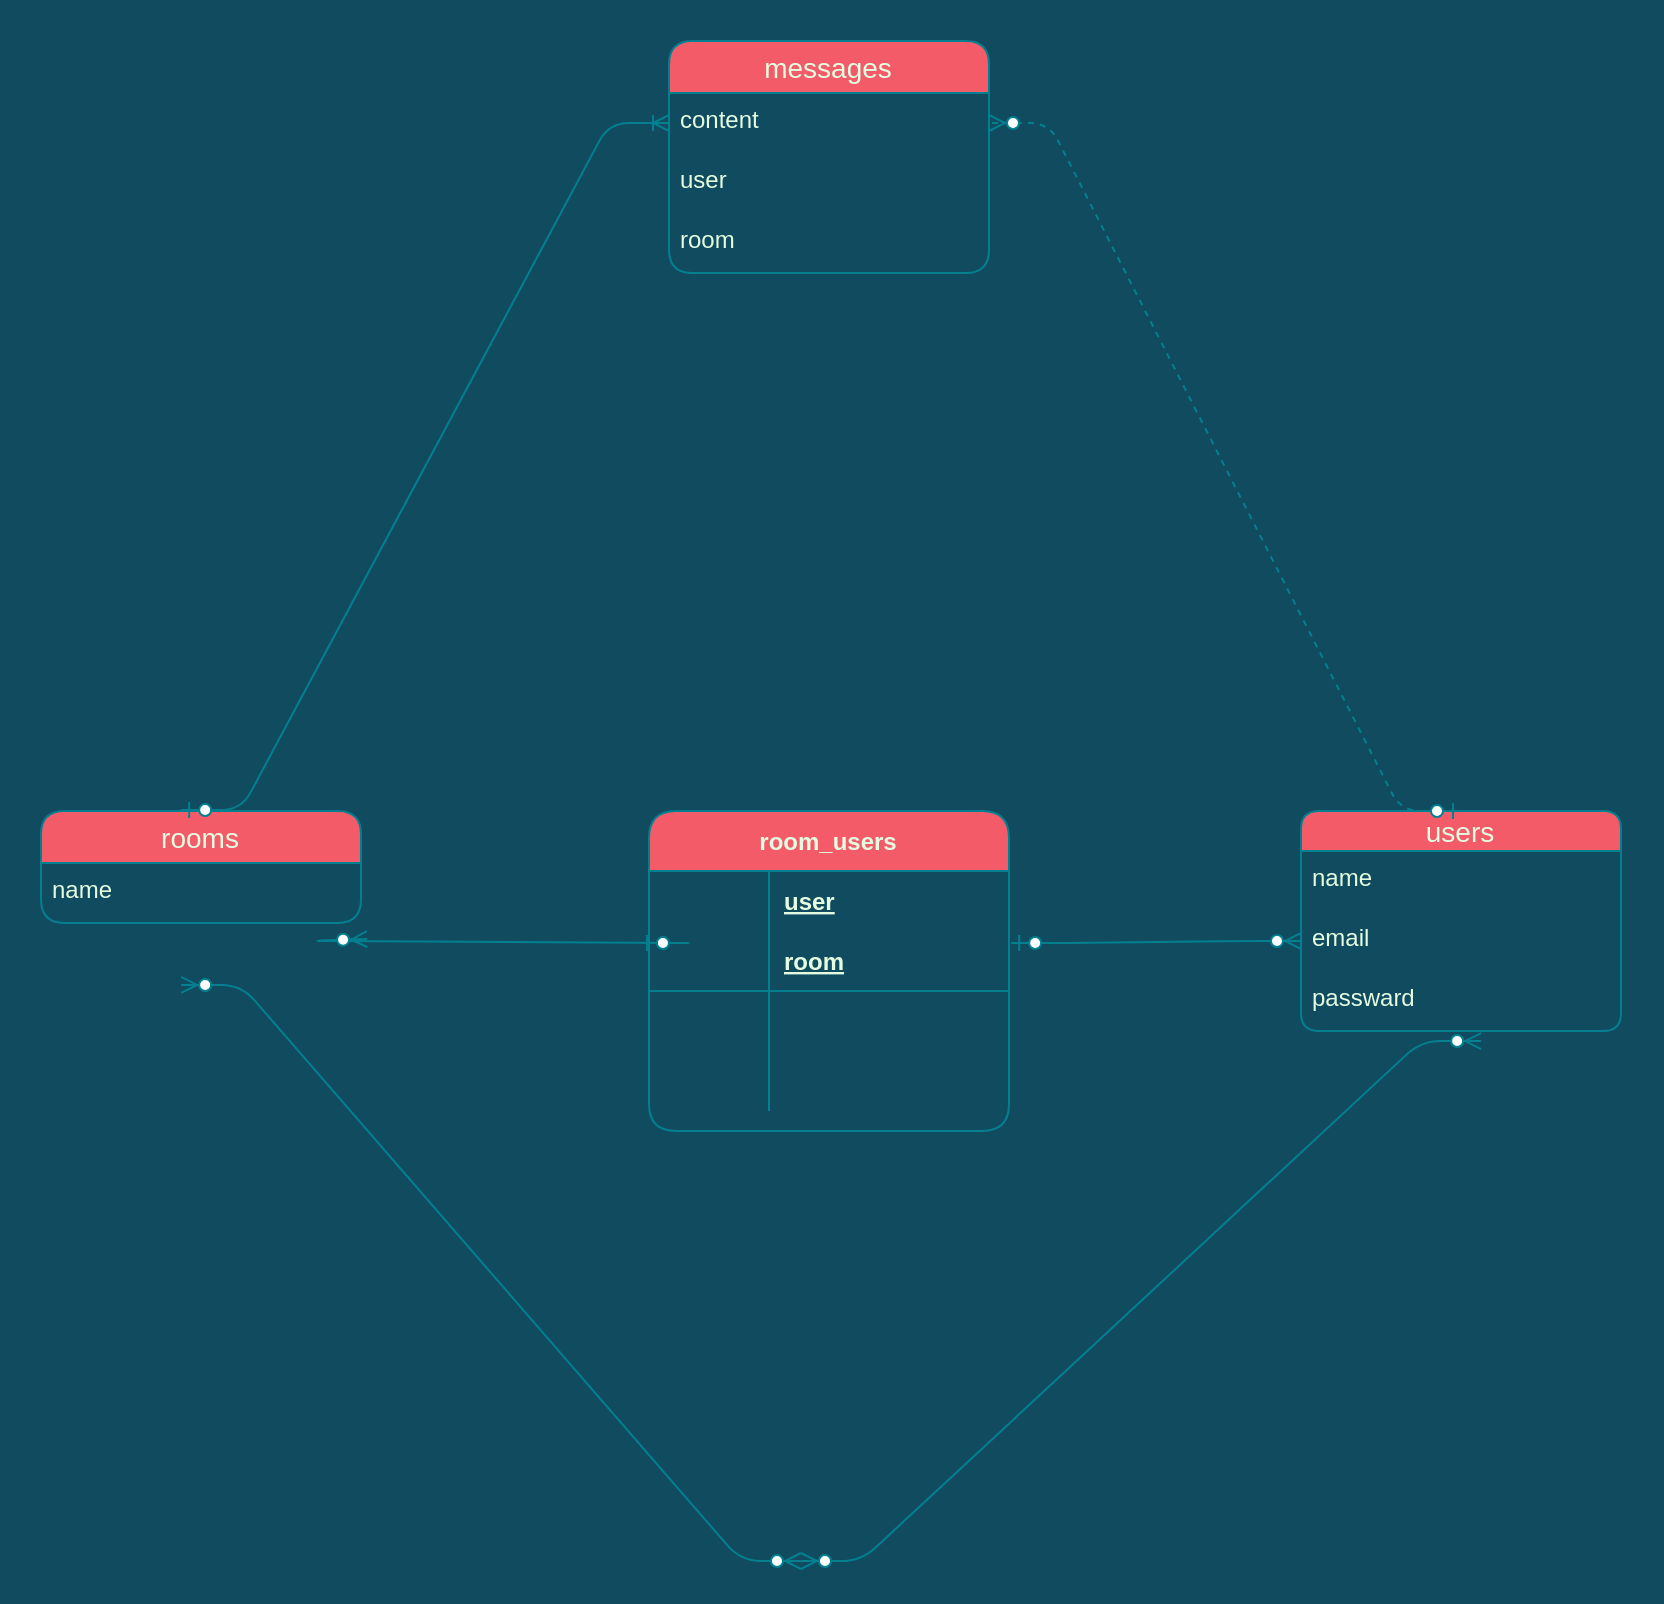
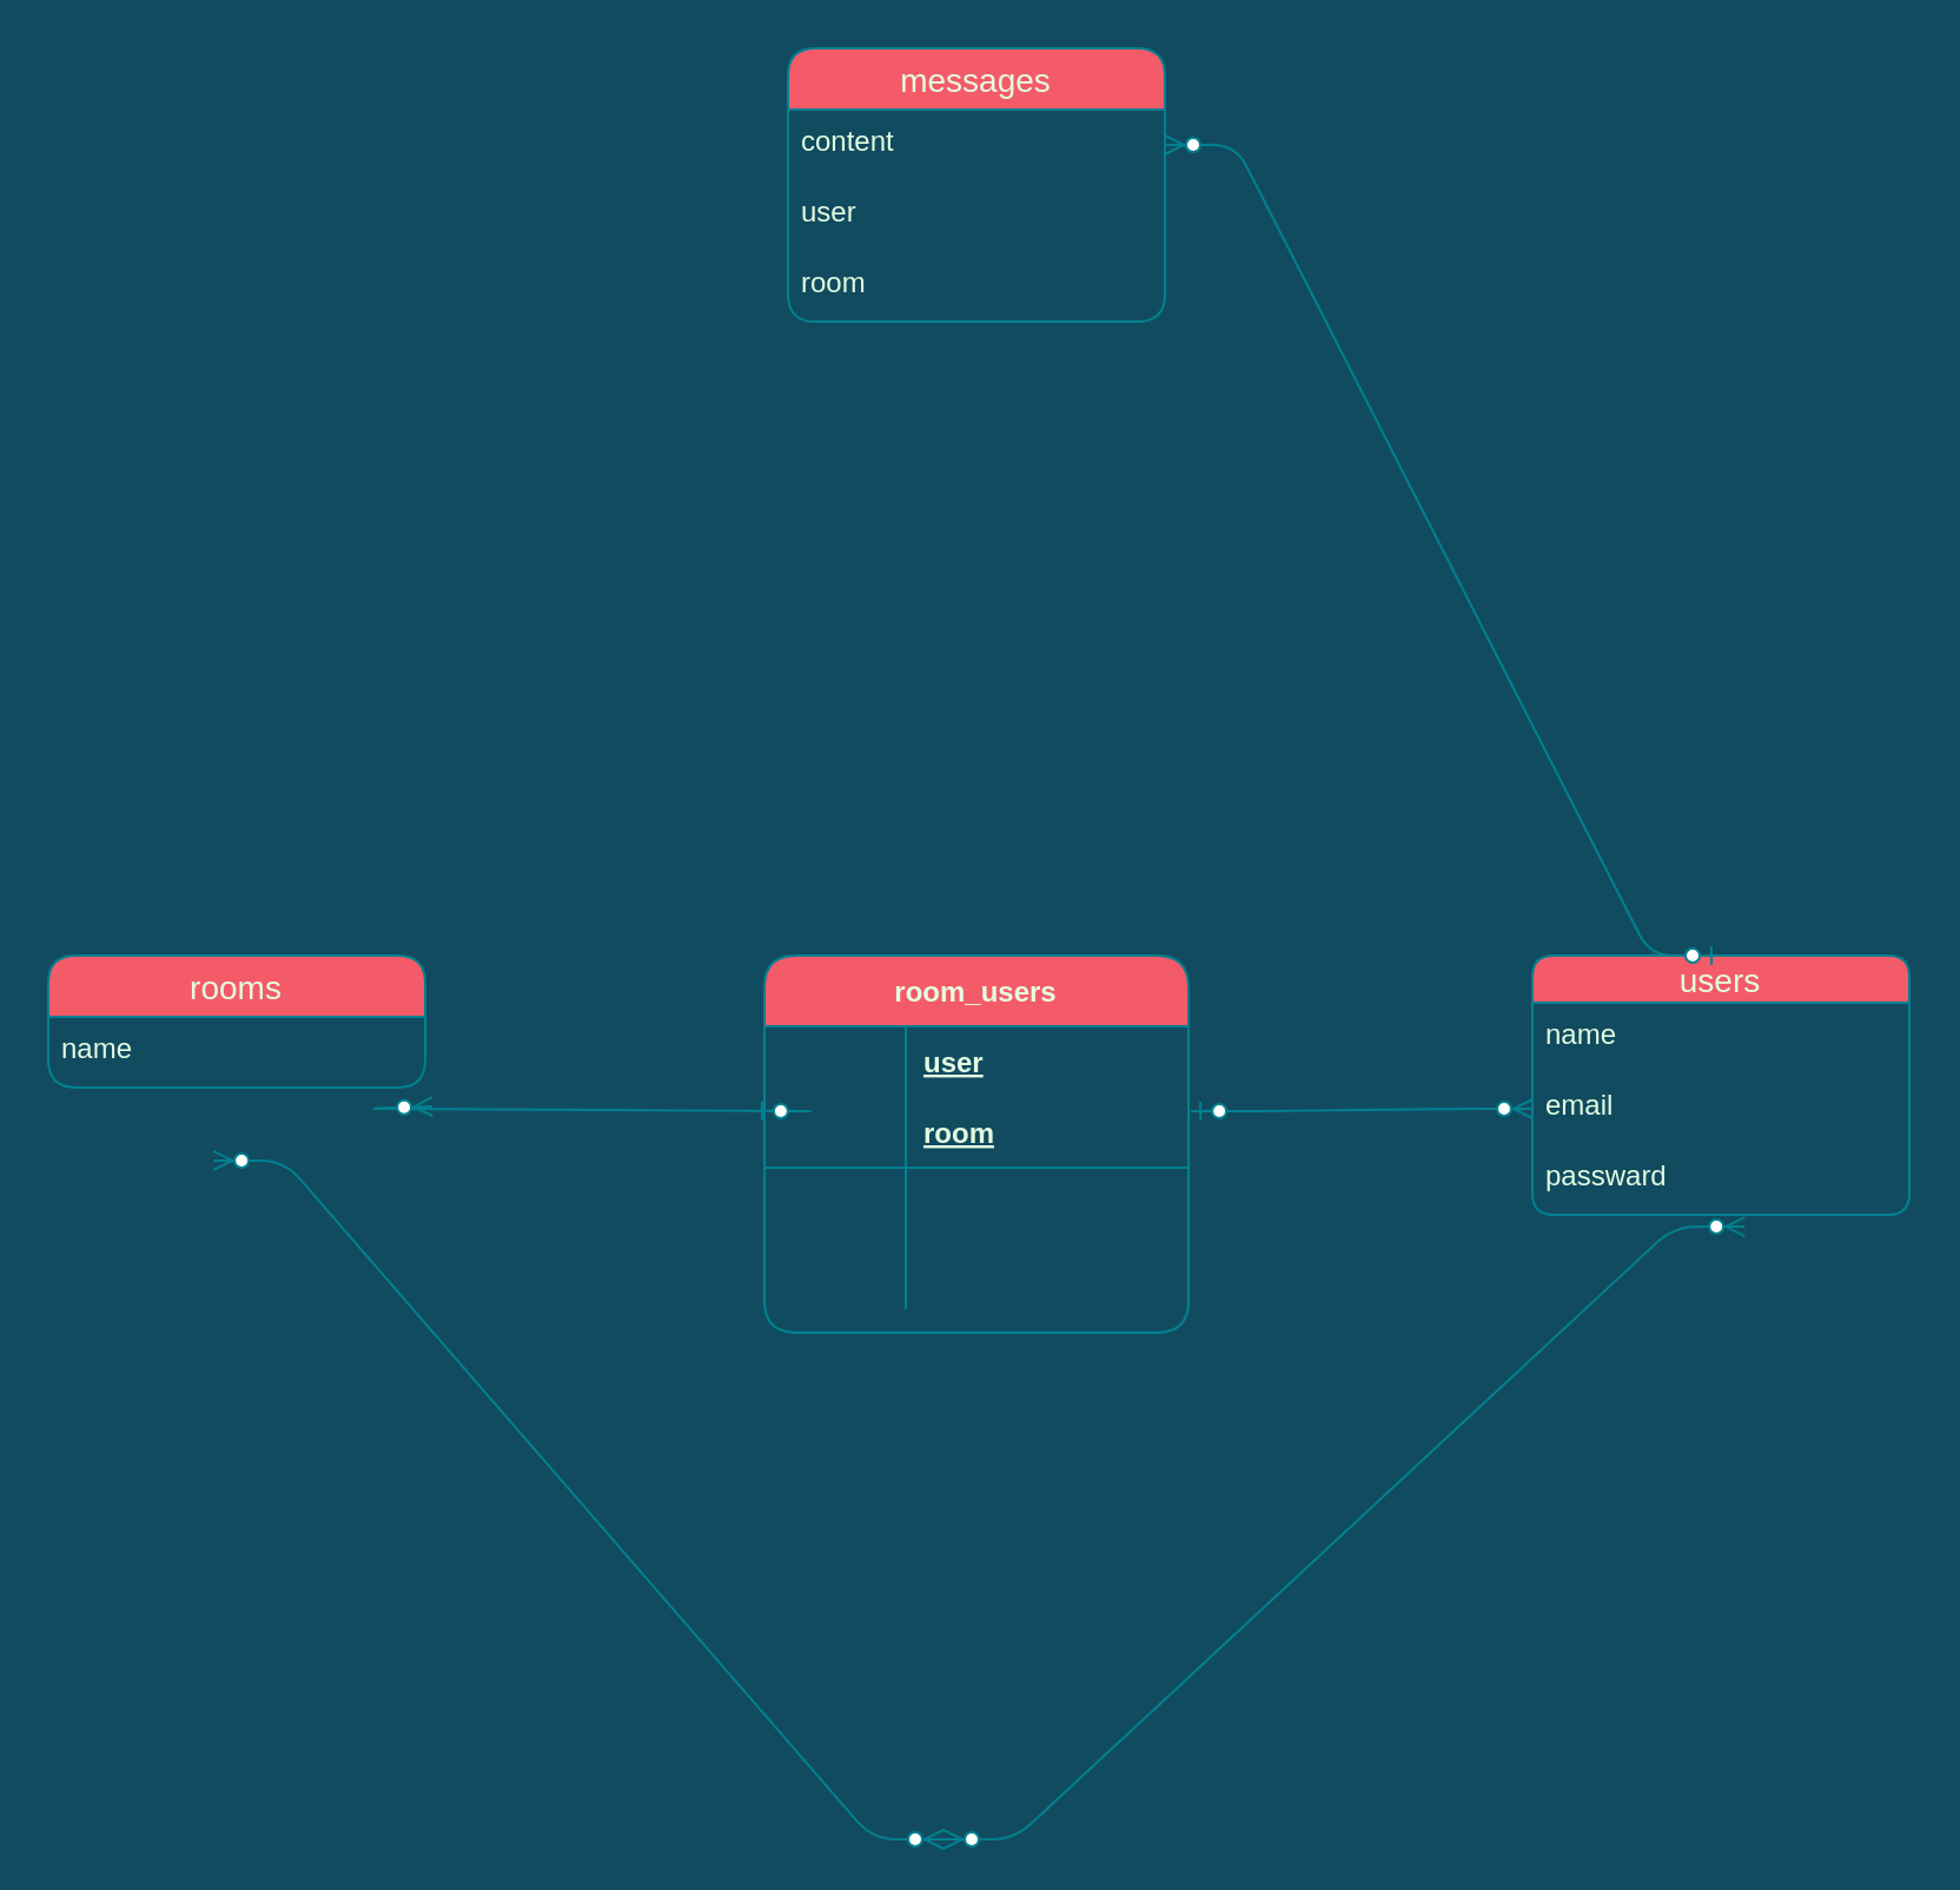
  <mxCell id="0" />
  <mxCell id="1" parent="0" />
  <mxCell id="2" value="users" style="swimlane;fontStyle=0;childLayout=stackLayout;horizontal=1;startSize=20;horizontalStack=0;resizeParent=1;resizeParentMax=0;resizeLast=0;collapsible=1;marginBottom=0;align=center;fontSize=14;rounded=1;fillColor=#F45B69;strokeColor=#028090;fontColor=#E4FDE1;" vertex="1" parent="1"><mxGeometry x="650" y="405" width="160" height="110" as="geometry" /></mxCell>
  <mxCell id="3" value="name" style="text;strokeColor=none;fillColor=none;spacingLeft=4;spacingRight=4;overflow=hidden;rotatable=0;points=[[0,0.5],[1,0.5]];portConstraint=eastwest;fontSize=12;rounded=1;fontColor=#E4FDE1;" vertex="1" parent="2"><mxGeometry y="20" width="160" height="30" as="geometry" /></mxCell>
  <mxCell id="4" value="email" style="text;strokeColor=none;fillColor=none;spacingLeft=4;spacingRight=4;overflow=hidden;rotatable=0;points=[[0,0.5],[1,0.5]];portConstraint=eastwest;fontSize=12;rounded=1;fontColor=#E4FDE1;" vertex="1" parent="2"><mxGeometry y="50" width="160" height="30" as="geometry" /></mxCell>
  <mxCell id="5" value="passward" style="text;strokeColor=none;fillColor=none;spacingLeft=4;spacingRight=4;overflow=hidden;rotatable=0;points=[[0,0.5],[1,0.5]];portConstraint=eastwest;fontSize=12;rounded=1;fontColor=#E4FDE1;" vertex="1" parent="2"><mxGeometry y="80" width="160" height="30" as="geometry" /></mxCell>
  <mxCell id="6" value="rooms" style="swimlane;fontStyle=0;childLayout=stackLayout;horizontal=1;startSize=26;horizontalStack=0;resizeParent=1;resizeParentMax=0;resizeLast=0;collapsible=1;marginBottom=0;align=center;fontSize=14;rounded=1;fillColor=#F45B69;strokeColor=#028090;fontColor=#E4FDE1;" vertex="1" parent="1"><mxGeometry x="20" y="405" width="160" height="56" as="geometry" /></mxCell>
  <mxCell id="7" value="name" style="text;strokeColor=none;fillColor=none;spacingLeft=4;spacingRight=4;overflow=hidden;rotatable=0;points=[[0,0.5],[1,0.5]];portConstraint=eastwest;fontSize=12;rounded=1;fontColor=#E4FDE1;" vertex="1" parent="6"><mxGeometry y="26" width="160" height="30" as="geometry" /></mxCell>
  <mxCell id="8" value="room_users" style="shape=table;startSize=30;container=1;collapsible=1;childLayout=tableLayout;fixedRows=1;rowLines=0;fontStyle=1;align=center;resizeLast=1;rounded=1;fillColor=#F45B69;strokeColor=#028090;fontColor=#E4FDE1;" vertex="1" parent="1"><mxGeometry x="324" y="405" width="180" height="160" as="geometry" /></mxCell>
  <mxCell id="9" value="" style="shape=partialRectangle;collapsible=0;dropTarget=0;pointerEvents=0;fillColor=none;top=0;left=0;bottom=0;right=0;points=[[0,0.5],[1,0.5]];portConstraint=eastwest;rounded=1;strokeColor=#028090;fontColor=#E4FDE1;" vertex="1" parent="8"><mxGeometry y="30" width="180" height="30" as="geometry" /></mxCell>
  <mxCell id="10" value="user" style="shape=partialRectangle;connectable=0;fillColor=none;top=0;left=0;bottom=0;right=0;align=left;spacingLeft=6;fontStyle=5;overflow=hidden;rounded=1;strokeColor=#028090;fontColor=#E4FDE1;" vertex="1" parent="9"><mxGeometry x="60" width="120" height="30" as="geometry" /></mxCell>
  <mxCell id="11" value="" style="shape=partialRectangle;collapsible=0;dropTarget=0;pointerEvents=0;fillColor=none;top=0;left=0;bottom=1;right=0;points=[[0,0.5],[1,0.5]];portConstraint=eastwest;rounded=1;strokeColor=#028090;fontColor=#E4FDE1;" vertex="1" parent="8"><mxGeometry y="60" width="180" height="30" as="geometry" /></mxCell>
  <mxCell id="12" value="room" style="shape=partialRectangle;connectable=0;fillColor=none;top=0;left=0;bottom=0;right=0;align=left;spacingLeft=6;fontStyle=5;overflow=hidden;rounded=1;strokeColor=#028090;fontColor=#E4FDE1;" vertex="1" parent="11"><mxGeometry x="60" width="120" height="30" as="geometry" /></mxCell>
  <mxCell id="13" value="" style="shape=partialRectangle;collapsible=0;dropTarget=0;pointerEvents=0;fillColor=none;top=0;left=0;bottom=0;right=0;points=[[0,0.5],[1,0.5]];portConstraint=eastwest;rounded=1;strokeColor=#028090;fontColor=#E4FDE1;" vertex="1" parent="8"><mxGeometry y="90" width="180" height="30" as="geometry" /></mxCell>
  <mxCell id="14" value="" style="shape=partialRectangle;connectable=0;fillColor=none;top=0;left=0;bottom=0;right=0;editable=1;overflow=hidden;rounded=1;strokeColor=#028090;fontColor=#E4FDE1;" vertex="1" parent="13"><mxGeometry width="60" height="30" as="geometry" /></mxCell>
  <mxCell id="15" value="" style="shape=partialRectangle;connectable=0;fillColor=none;top=0;left=0;bottom=0;right=0;align=left;spacingLeft=6;overflow=hidden;rounded=1;strokeColor=#028090;fontColor=#E4FDE1;" vertex="1" parent="13"><mxGeometry x="60" width="120" height="30" as="geometry" /></mxCell>
  <mxCell id="16" value="" style="shape=partialRectangle;collapsible=0;dropTarget=0;pointerEvents=0;fillColor=none;top=0;left=0;bottom=0;right=0;points=[[0,0.5],[1,0.5]];portConstraint=eastwest;rounded=1;strokeColor=#028090;fontColor=#E4FDE1;" vertex="1" parent="8"><mxGeometry y="120" width="180" height="30" as="geometry" /></mxCell>
  <mxCell id="17" value="" style="shape=partialRectangle;connectable=0;fillColor=none;top=0;left=0;bottom=0;right=0;editable=1;overflow=hidden;rounded=1;strokeColor=#028090;fontColor=#E4FDE1;" vertex="1" parent="16"><mxGeometry width="60" height="30" as="geometry" /></mxCell>
  <mxCell id="18" value="" style="shape=partialRectangle;connectable=0;fillColor=none;top=0;left=0;bottom=0;right=0;align=left;spacingLeft=6;overflow=hidden;rounded=1;strokeColor=#028090;fontColor=#E4FDE1;" vertex="1" parent="16"><mxGeometry x="60" width="120" height="30" as="geometry" /></mxCell>
  <mxCell id="19" value="messages" style="swimlane;fontStyle=0;childLayout=stackLayout;horizontal=1;startSize=26;horizontalStack=0;resizeParent=1;resizeParentMax=0;resizeLast=0;collapsible=1;marginBottom=0;align=center;fontSize=14;rounded=1;fillColor=#F45B69;strokeColor=#028090;fontColor=#E4FDE1;" vertex="1" parent="1"><mxGeometry x="334" y="20" width="160" height="116" as="geometry" /></mxCell>
  <mxCell id="20" value="content" style="text;strokeColor=none;fillColor=none;spacingLeft=4;spacingRight=4;overflow=hidden;rotatable=0;points=[[0,0.5],[1,0.5]];portConstraint=eastwest;fontSize=12;rounded=1;fontColor=#E4FDE1;" vertex="1" parent="19"><mxGeometry y="26" width="160" height="30" as="geometry" /></mxCell>
  <mxCell id="21" value="user" style="text;strokeColor=none;fillColor=none;spacingLeft=4;spacingRight=4;overflow=hidden;rotatable=0;points=[[0,0.5],[1,0.5]];portConstraint=eastwest;fontSize=12;rounded=1;fontColor=#E4FDE1;" vertex="1" parent="19"><mxGeometry y="56" width="160" height="30" as="geometry" /></mxCell>
  <mxCell id="22" value="room" style="text;strokeColor=none;fillColor=none;spacingLeft=4;spacingRight=4;overflow=hidden;rotatable=0;points=[[0,0.5],[1,0.5]];portConstraint=eastwest;fontSize=12;rounded=1;fontColor=#E4FDE1;" vertex="1" parent="19"><mxGeometry y="86" width="160" height="30" as="geometry" /></mxCell>
- <mxCell id="23" value="" style="edgeStyle=entityRelationEdgeStyle;fontSize=12;html=1;endArrow=ERoneToMany;startArrow=ERzeroToOne;strokeColor=#028090;fillColor=#F45B69;entryX=0;entryY=0.5;entryDx=0;entryDy=0;exitX=0.438;exitY=-0.009;exitDx=0;exitDy=0;exitPerimeter=0;" edge="1" parent="1" source="6" target="20"><mxGeometry width="100" height="100" relative="1" as="geometry"><mxPoint x="160" y="405" as="sourcePoint" /><mxPoint x="260" y="305" as="targetPoint" /></mxGeometry></mxCell>
- <mxCell id="24" value="" style="edgeStyle=entityRelationEdgeStyle;fontSize=12;html=1;endArrow=ERzeroToMany;startArrow=ERzeroToOne;strokeColor=#028090;fillColor=#F45B69;exitX=0.5;exitY=0;exitDx=0;exitDy=0;entryX=1;entryY=0.5;entryDx=0;entryDy=0;dashed=1;" edge="1" parent="1" source="2" target="20"><mxGeometry width="100" height="100" relative="1" as="geometry"><mxPoint x="670" y="246" as="sourcePoint" /><mxPoint x="770" y="136" as="targetPoint" /></mxGeometry></mxCell>
+ <mxCell id="24" value="" style="edgeStyle=entityRelationEdgeStyle;fontSize=12;html=1;endArrow=ERzeroToMany;startArrow=ERzeroToOne;strokeColor=#028090;fillColor=#F45B69;exitX=0.5;exitY=0;exitDx=0;exitDy=0;entryX=1;entryY=0.5;entryDx=0;entryDy=0;" edge="1" parent="1" source="2" target="20"><mxGeometry width="100" height="100" relative="1" as="geometry"><mxPoint x="670" y="246" as="sourcePoint" /><mxPoint x="770" y="136" as="targetPoint" /></mxGeometry></mxCell>
  <mxCell id="25" value="" style="edgeStyle=entityRelationEdgeStyle;fontSize=12;html=1;endArrow=ERzeroToMany;endFill=1;startArrow=ERzeroToMany;strokeColor=#028090;fillColor=#F45B69;entryX=0.563;entryY=1.167;entryDx=0;entryDy=0;entryPerimeter=0;" edge="1" parent="1" target="5"><mxGeometry width="100" height="100" relative="1" as="geometry"><mxPoint x="400" y="780" as="sourcePoint" /><mxPoint x="464" y="700" as="targetPoint" /></mxGeometry></mxCell>
  <mxCell id="26" value="" style="edgeStyle=entityRelationEdgeStyle;fontSize=12;html=1;endArrow=ERzeroToMany;endFill=1;startArrow=ERzeroToMany;strokeColor=#028090;fillColor=#F45B69;exitX=0.438;exitY=1.033;exitDx=0;exitDy=0;exitPerimeter=0;" edge="1" parent="1"><mxGeometry width="100" height="100" relative="1" as="geometry"><mxPoint x="90.08" y="491.99" as="sourcePoint" /><mxPoint x="400" y="780" as="targetPoint" /></mxGeometry></mxCell>
  <mxCell id="27" value="" style="edgeStyle=entityRelationEdgeStyle;fontSize=12;html=1;endArrow=ERzeroToMany;startArrow=ERzeroToOne;strokeColor=#028090;fillColor=#F45B69;entryX=0;entryY=0.5;entryDx=0;entryDy=0;exitX=1.006;exitY=0.2;exitDx=0;exitDy=0;exitPerimeter=0;" edge="1" parent="1" source="11" target="4"><mxGeometry width="100" height="100" relative="1" as="geometry"><mxPoint x="530" y="535" as="sourcePoint" /><mxPoint x="630" y="435" as="targetPoint" /></mxGeometry></mxCell>
  <mxCell id="28" value="" style="edgeStyle=entityRelationEdgeStyle;fontSize=12;html=1;endArrow=ERzeroToMany;startArrow=ERzeroToOne;strokeColor=#028090;fillColor=#F45B69;entryX=1.019;entryY=0.267;entryDx=0;entryDy=0;entryPerimeter=0;exitX=-0.028;exitY=0.2;exitDx=0;exitDy=0;exitPerimeter=0;" edge="1" parent="1" source="11"><mxGeometry width="100" height="100" relative="1" as="geometry"><mxPoint x="200" y="521" as="sourcePoint" /><mxPoint x="183.04" y="469.01" as="targetPoint" /></mxGeometry></mxCell>
